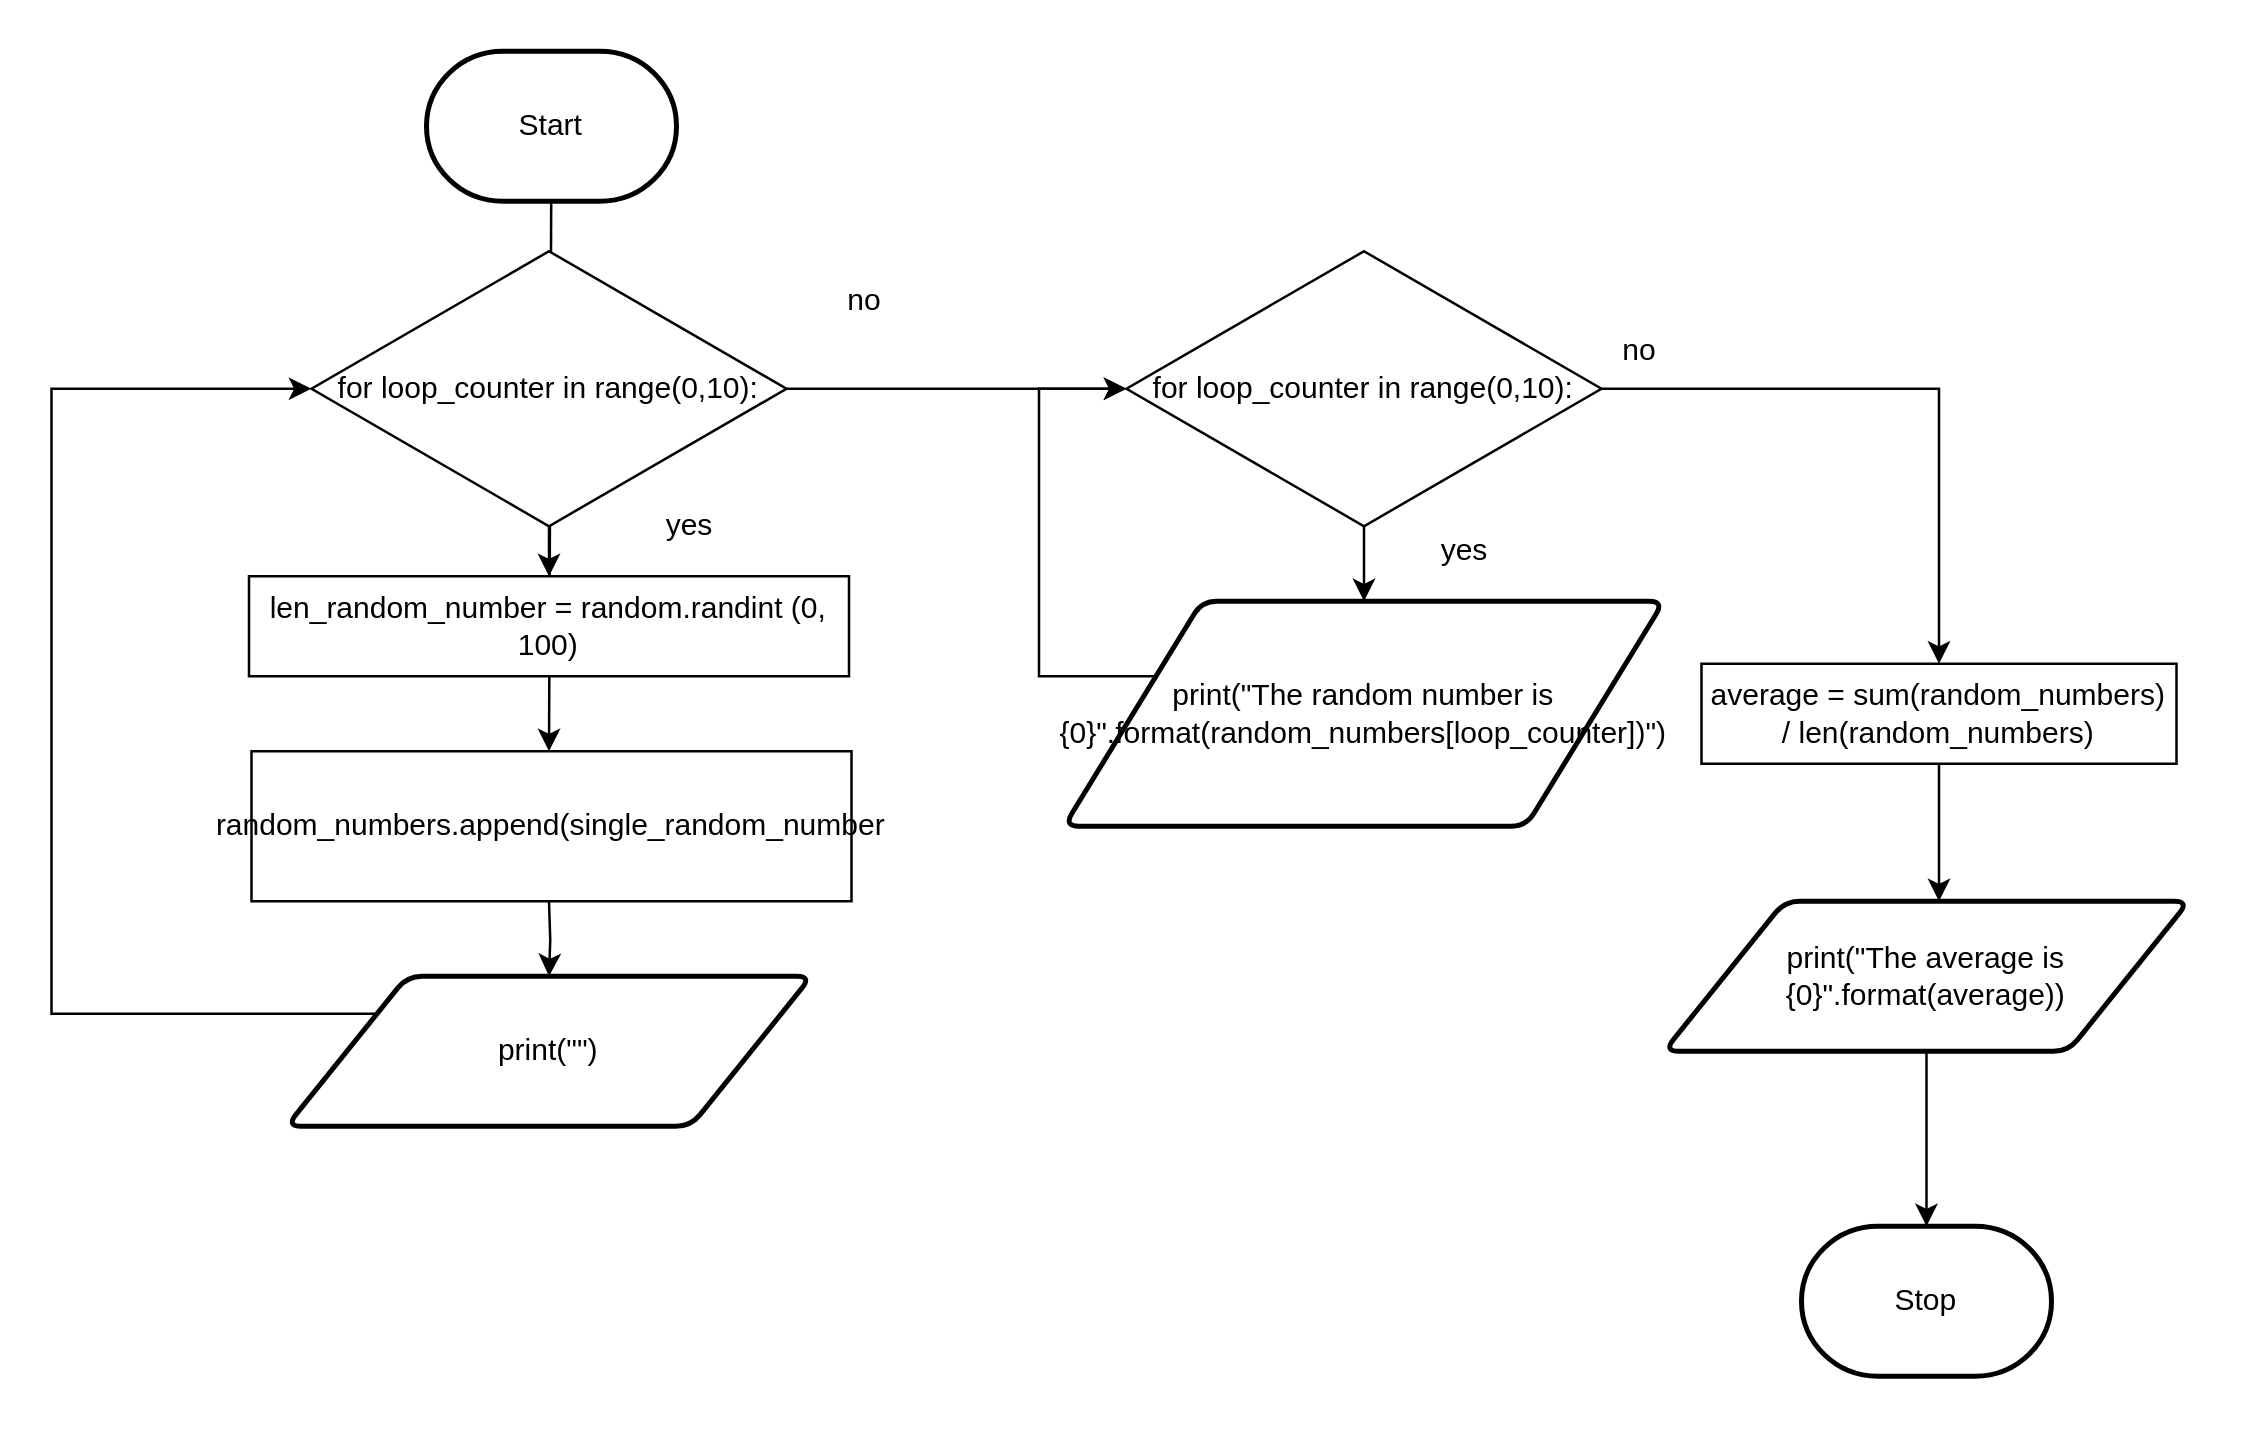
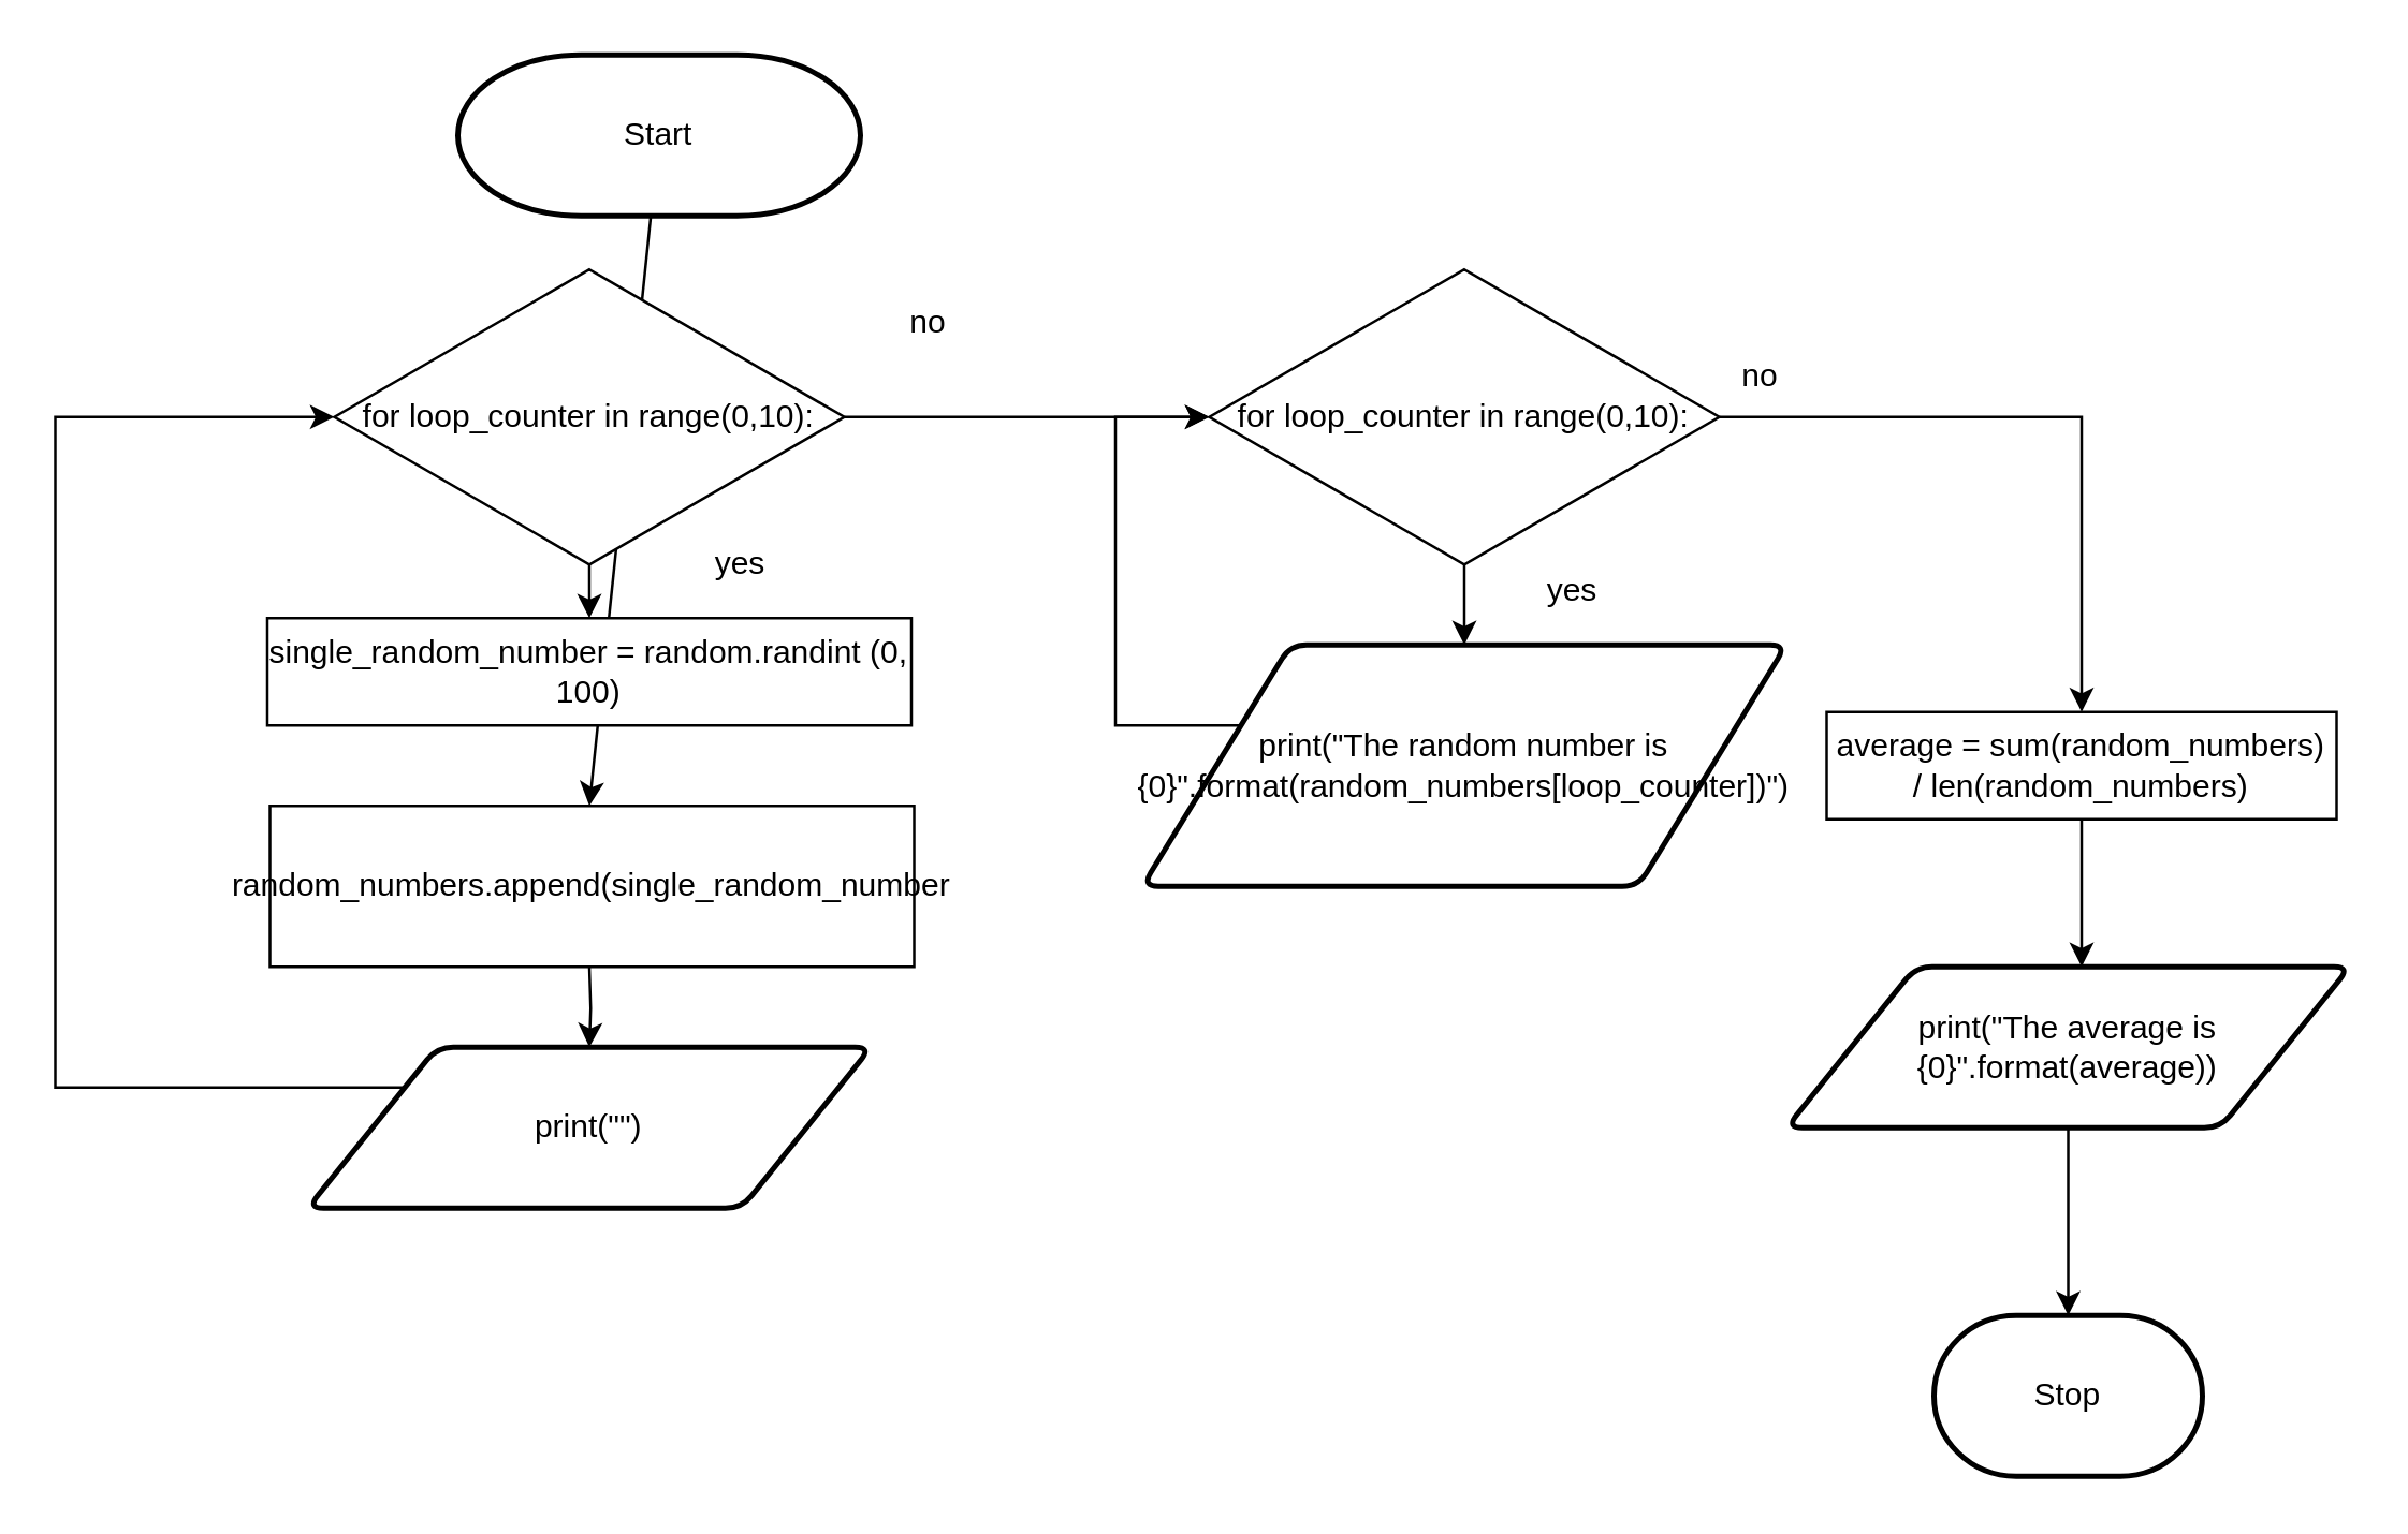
  <mxCell id="0" />
  <mxCell id="1" parent="0" />
  <mxCell id="2" style="edgeStyle=none;html=1;entryX=0.5;entryY=0;entryDx=0;entryDy=0;" parent="1" source="3" edge="1"><mxGeometry relative="1" as="geometry"><mxPoint x="219" y="300" as="targetPoint" /></mxGeometry></mxCell>
- <mxCell id="3" value="Start" style="strokeWidth=2;html=1;shape=mxgraph.flowchart.terminator;whiteSpace=wrap;" parent="1" vertex="1"><mxGeometry x="170" y="20" width="100" height="60" as="geometry" /></mxCell>
+ <mxCell id="3" value="Start" style="strokeWidth=2;html=1;shape=mxgraph.flowchart.terminator;whiteSpace=wrap;" parent="1" vertex="1"><mxGeometry x="170" y="20" width="150" height="60" as="geometry" /></mxCell>
  <mxCell id="4" style="edgeStyle=orthogonalEdgeStyle;rounded=0;html=1;entryX=0.5;entryY=0;entryDx=0;entryDy=0;" parent="1" target="14" edge="1"><mxGeometry relative="1" as="geometry"><mxPoint x="219" y="360" as="sourcePoint" /><mxPoint x="219" y="375" as="targetPoint" /></mxGeometry></mxCell>
  <mxCell id="5" value="Stop" style="strokeWidth=2;html=1;shape=mxgraph.flowchart.terminator;whiteSpace=wrap;" parent="1" vertex="1"><mxGeometry x="720" y="490" width="100" height="60" as="geometry" /></mxCell>
  <mxCell id="6" style="edgeStyle=orthogonalEdgeStyle;html=1;strokeColor=none;rounded=0;" parent="1" edge="1"><mxGeometry relative="1" as="geometry"><mxPoint x="400" y="285" as="targetPoint" /><mxPoint x="314" y="430" as="sourcePoint" /></mxGeometry></mxCell>
  <mxCell id="7" style="edgeStyle=orthogonalEdgeStyle;rounded=0;html=1;" edge="1" parent="1" source="9"><mxGeometry relative="1" as="geometry"><mxPoint x="450" y="155" as="targetPoint" /></mxGeometry></mxCell>
  <mxCell id="8" style="edgeStyle=orthogonalEdgeStyle;rounded=0;html=1;entryX=0.5;entryY=0;entryDx=0;entryDy=0;" edge="1" parent="1" source="9" target="10"><mxGeometry relative="1" as="geometry" /></mxCell>
  <mxCell id="9" value="for loop_counter in range(0,10):" style="rhombus;whiteSpace=wrap;html=1;" parent="1" vertex="1"><mxGeometry x="124" y="100" width="190" height="110" as="geometry" /></mxCell>
- <mxCell id="10" value="len_random_number = random.randint (0, 100)" style="rounded=0;whiteSpace=wrap;html=1;" parent="1" vertex="1"><mxGeometry x="99" y="230" width="240" height="40" as="geometry" /></mxCell>
+ <mxCell id="10" value="single_random_number = random.randint (0, 100)" style="rounded=0;whiteSpace=wrap;html=1;" parent="1" vertex="1"><mxGeometry x="99" y="230" width="240" height="40" as="geometry" /></mxCell>
  <mxCell id="11" value="random_numbers.append(single_random_number" style="rounded=0;whiteSpace=wrap;html=1;" vertex="1" parent="1"><mxGeometry x="100" y="300" width="240" height="60" as="geometry" /></mxCell>
  <mxCell id="12" value="yes" style="text;html=1;resizable=0;autosize=1;align=center;verticalAlign=middle;points=[];fillColor=none;strokeColor=none;rounded=0;" vertex="1" parent="1"><mxGeometry x="260" y="200" width="30" height="20" as="geometry" /></mxCell>
  <mxCell id="13" style="edgeStyle=orthogonalEdgeStyle;html=1;entryX=0;entryY=0.5;entryDx=0;entryDy=0;rounded=0;" edge="1" parent="1" source="14" target="9"><mxGeometry relative="1" as="geometry"><Array as="points"><mxPoint x="20" y="405" /><mxPoint x="20" y="155" /></Array></mxGeometry></mxCell>
  <mxCell id="14" value="print(&quot;&quot;)" style="shape=parallelogram;html=1;strokeWidth=2;perimeter=parallelogramPerimeter;whiteSpace=wrap;rounded=1;arcSize=12;size=0.23;" vertex="1" parent="1"><mxGeometry x="114" y="390" width="210" height="60" as="geometry" /></mxCell>
  <mxCell id="15" value="no" style="text;html=1;resizable=0;autosize=1;align=center;verticalAlign=middle;points=[];fillColor=none;strokeColor=none;rounded=0;" vertex="1" parent="1"><mxGeometry x="330" y="110" width="30" height="20" as="geometry" /></mxCell>
  <mxCell id="16" style="edgeStyle=orthogonalEdgeStyle;rounded=0;html=1;" edge="1" parent="1" source="18"><mxGeometry relative="1" as="geometry"><mxPoint x="545" y="240" as="targetPoint" /></mxGeometry></mxCell>
  <mxCell id="17" style="edgeStyle=orthogonalEdgeStyle;rounded=0;html=1;entryX=0.5;entryY=0;entryDx=0;entryDy=0;" edge="1" parent="1" source="18" target="24"><mxGeometry relative="1" as="geometry" /></mxCell>
  <mxCell id="18" value="for loop_counter in range(0,10):" style="rhombus;whiteSpace=wrap;html=1;" vertex="1" parent="1"><mxGeometry x="450" y="100" width="190" height="110" as="geometry" /></mxCell>
  <mxCell id="19" value="yes" style="text;html=1;resizable=0;autosize=1;align=center;verticalAlign=middle;points=[];fillColor=none;strokeColor=none;rounded=0;" vertex="1" parent="1"><mxGeometry x="570" y="210" width="30" height="20" as="geometry" /></mxCell>
  <mxCell id="20" style="edgeStyle=orthogonalEdgeStyle;rounded=0;html=1;entryX=0;entryY=0.5;entryDx=0;entryDy=0;" edge="1" parent="1" source="21" target="18"><mxGeometry relative="1" as="geometry"><Array as="points"><mxPoint x="415" y="270" /><mxPoint x="415" y="155" /></Array></mxGeometry></mxCell>
  <mxCell id="21" value="print(&quot;The random number is {0}&quot;.format(random_numbers[loop_counter])&quot;)" style="shape=parallelogram;html=1;strokeWidth=2;perimeter=parallelogramPerimeter;whiteSpace=wrap;rounded=1;arcSize=12;size=0.23;" vertex="1" parent="1"><mxGeometry x="425" y="240" width="240" height="90" as="geometry" /></mxCell>
  <mxCell id="22" value="no" style="text;html=1;resizable=0;autosize=1;align=center;verticalAlign=middle;points=[];fillColor=none;strokeColor=none;rounded=0;" vertex="1" parent="1"><mxGeometry x="640" y="130" width="30" height="20" as="geometry" /></mxCell>
  <mxCell id="23" style="edgeStyle=orthogonalEdgeStyle;rounded=0;html=1;" edge="1" parent="1" source="24"><mxGeometry relative="1" as="geometry"><mxPoint x="775" y="360" as="targetPoint" /></mxGeometry></mxCell>
  <mxCell id="24" value="average = sum(random_numbers) / len(random_numbers)" style="rounded=0;whiteSpace=wrap;html=1;" vertex="1" parent="1"><mxGeometry x="680" y="265" width="190" height="40" as="geometry" /></mxCell>
  <mxCell id="25" style="edgeStyle=orthogonalEdgeStyle;rounded=0;html=1;" edge="1" parent="1" source="26"><mxGeometry relative="1" as="geometry"><mxPoint x="770" y="490" as="targetPoint" /></mxGeometry></mxCell>
  <mxCell id="26" value="print(&quot;The average is {0}&quot;.format(average))" style="shape=parallelogram;html=1;strokeWidth=2;perimeter=parallelogramPerimeter;whiteSpace=wrap;rounded=1;arcSize=12;size=0.23;" vertex="1" parent="1"><mxGeometry x="665" y="360" width="210" height="60" as="geometry" /></mxCell>
